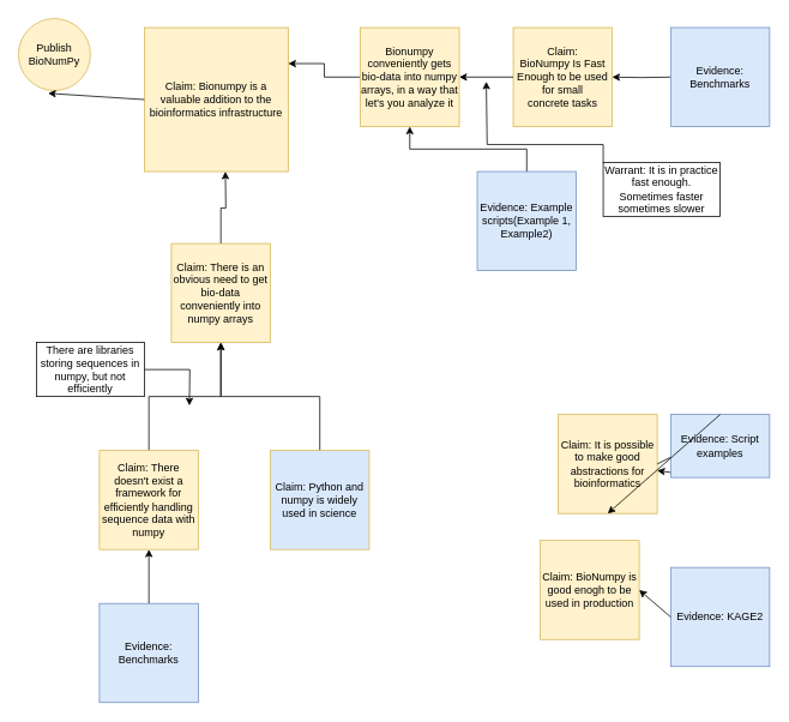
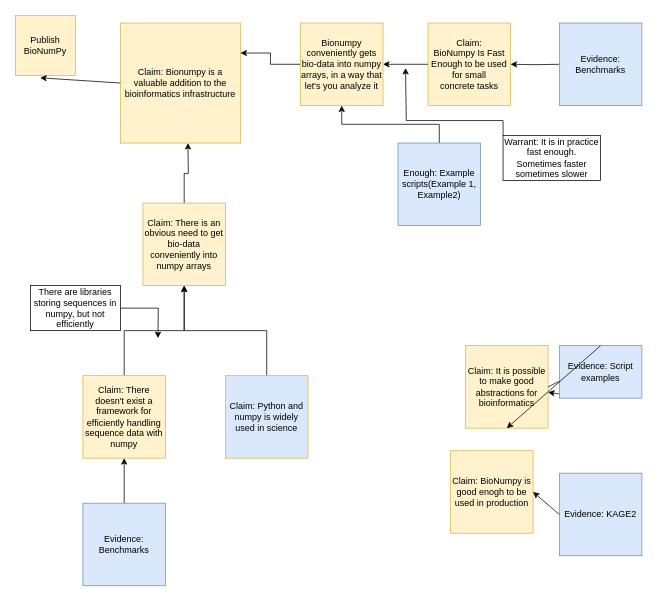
  <mxCell id="0" />
  <mxCell id="1" parent="0" />
- <mxCell id="2" value="Publish BioNumPy" style="ellipse;whiteSpace=wrap;html=1;aspect=fixed;fillColor=#fff2cc;strokeColor=#d6b656;" parent="1" vertex="1"><mxGeometry width="80" height="80" as="geometry" x="20" y="20" /></mxCell>
+ <mxCell id="2" value="Publish BioNumPy" style="whiteSpace=wrap;html=1;aspect=fixed;fillColor=#fff2cc;strokeColor=#d6b656;" parent="1" vertex="1"><mxGeometry width="80" height="80" as="geometry" x="20" y="20" /></mxCell>
  <mxCell id="3" value="Claim: Bionumpy is a valuable addition to the bioinformatics infrastructure" style="whiteSpace=wrap;html=1;aspect=fixed;fillColor=#fff2cc;strokeColor=#d6b656;" parent="1" vertex="1"><mxGeometry x="160" y="30" width="160" height="160" as="geometry" /></mxCell>
  <mxCell id="4" value="" style="endArrow=classic;html=1;rounded=0;entryX=0.413;entryY=1.038;entryDx=0;entryDy=0;entryPerimeter=0;exitX=0;exitY=0.5;exitDx=0;exitDy=0;" parent="1" source="3" target="2" edge="1"><mxGeometry width="50" height="50" relative="1" as="geometry"><mxPoint x="420" y="190" as="sourcePoint" /><mxPoint x="470" y="140" as="targetPoint" /></mxGeometry></mxCell>
  <mxCell id="5" value="Claim: &lt;br&gt;BioNumpy Is Fast Enough to be used for small concrete&amp;nbsp;tasks" style="whiteSpace=wrap;html=1;aspect=fixed;fillColor=#fff2cc;strokeColor=#d6b656;" parent="1" vertex="1"><mxGeometry x="570" y="30" width="110" height="110" as="geometry" /></mxCell>
  <mxCell id="6" value="Claim: BioNumpy is good enogh to be used in production" style="whiteSpace=wrap;html=1;aspect=fixed;fillColor=#fff2cc;strokeColor=#d6b656;" parent="1" vertex="1"><mxGeometry x="600" y="600" width="110" height="110" as="geometry" /></mxCell>
  <mxCell id="7" value="Evidence: KAGE2" style="whiteSpace=wrap;html=1;aspect=fixed;fillColor=#dae8fc;strokeColor=#6c8ebf;" parent="1" vertex="1"><mxGeometry x="745" y="630" width="110" height="110" as="geometry" /></mxCell>
  <mxCell id="8" style="edgeStyle=orthogonalEdgeStyle;rounded=0;orthogonalLoop=1;jettySize=auto;html=1;exitX=0;exitY=0.5;exitDx=0;exitDy=0;" parent="1" target="5" edge="1"><mxGeometry relative="1" as="geometry"><mxPoint x="745" y="85" as="sourcePoint" /></mxGeometry></mxCell>
  <mxCell id="9" value="Claim: It is possible to make good abstractions for bioinformatics" style="whiteSpace=wrap;html=1;aspect=fixed;fillColor=#fff2cc;strokeColor=#d6b656;" parent="1" vertex="1"><mxGeometry x="620" y="460" width="110" height="110" as="geometry" /></mxCell>
  <mxCell id="10" value="" style="endArrow=classic;html=1;rounded=0;entryX=1;entryY=0.5;entryDx=0;entryDy=0;exitX=0;exitY=0.5;exitDx=0;exitDy=0;" parent="1" source="7" target="6" edge="1"><mxGeometry width="50" height="50" relative="1" as="geometry"><mxPoint x="620" y="290" as="sourcePoint" /><mxPoint x="470" y="360" as="targetPoint" /></mxGeometry></mxCell>
  <mxCell id="11" value="" style="endArrow=classic;html=1;rounded=0;entryX=1;entryY=0.5;entryDx=0;entryDy=0;exitX=0;exitY=0.5;exitDx=0;exitDy=0;" parent="1" source="5" target="20" edge="1"><mxGeometry width="50" height="50" relative="1" as="geometry"><mxPoint x="400" y="120" as="sourcePoint" /><mxPoint x="450" y="70" as="targetPoint" /></mxGeometry></mxCell>
  <mxCell id="12" value="" style="endArrow=classic;html=1;rounded=0;exitX=1;exitY=0.5;exitDx=0;exitDy=0;" parent="1" source="9" target="9" edge="1"><mxGeometry width="50" height="50" relative="1" as="geometry"><mxPoint x="420" y="410" as="sourcePoint" /><mxPoint x="290" y="410" as="targetPoint" /></mxGeometry></mxCell>
  <mxCell id="13" value="Evidence: Script examples" style="whiteSpace=wrap;html=1;aspect=fixed;fillColor=#dae8fc;strokeColor=#6c8ebf;" parent="1" vertex="1"><mxGeometry x="745" y="460" width="110" height="70" as="geometry" /></mxCell>
  <mxCell id="14" value="" style="endArrow=classic;html=1;rounded=0;entryX=0.5;entryY=1;entryDx=0;entryDy=0;exitX=0.5;exitY=0;exitDx=0;exitDy=0;" parent="1" source="13" target="9" edge="1"><mxGeometry width="50" height="50" relative="1" as="geometry"><mxPoint x="160" y="530" as="sourcePoint" /><mxPoint x="210" y="480" as="targetPoint" /></mxGeometry></mxCell>
  <mxCell id="15" style="edgeStyle=orthogonalEdgeStyle;rounded=0;orthogonalLoop=1;jettySize=auto;html=1;exitX=0;exitY=0;exitDx=0;exitDy=0;" edge="1" parent="1" source="16"><mxGeometry relative="1" as="geometry"><mxPoint x="540" y="90" as="targetPoint" /><Array as="points"><mxPoint x="670" y="160" /><mxPoint x="541" y="160" /></Array></mxGeometry></mxCell>
  <mxCell id="16" value="Warrant: It is in practice fast enough. Sometimes faster sometimes slower" style="rounded=0;whiteSpace=wrap;html=1;" vertex="1" parent="1"><mxGeometry x="670" y="180" width="130" height="60" as="geometry" /></mxCell>
  <mxCell id="17" style="edgeStyle=orthogonalEdgeStyle;rounded=0;orthogonalLoop=1;jettySize=auto;html=1;exitX=0.5;exitY=0;exitDx=0;exitDy=0;" edge="1" parent="1" source="18"><mxGeometry relative="1" as="geometry"><mxPoint x="350" y="295" as="sourcePoint" /><mxPoint x="250" y="190" as="targetPoint" /></mxGeometry></mxCell>
  <mxCell id="18" value="Claim: There is an obvious need to get bio-data conveniently into numpy arrays" style="whiteSpace=wrap;html=1;aspect=fixed;fillColor=#fff2cc;strokeColor=#d6b656;" vertex="1" parent="1"><mxGeometry x="190" y="270" width="110" height="110" as="geometry" /></mxCell>
  <mxCell id="19" style="edgeStyle=orthogonalEdgeStyle;rounded=0;orthogonalLoop=1;jettySize=auto;html=1;exitX=0;exitY=0.5;exitDx=0;exitDy=0;entryX=1;entryY=0.25;entryDx=0;entryDy=0;" edge="1" parent="1" source="20" target="3"><mxGeometry relative="1" as="geometry" /></mxCell>
  <mxCell id="20" value="Bionumpy conveniently gets bio-data into numpy arrays, in a way that let's you analyze it" style="whiteSpace=wrap;html=1;aspect=fixed;fillColor=#fff2cc;strokeColor=#d6b656;" vertex="1" parent="1"><mxGeometry x="400" y="30" width="110" height="110" as="geometry" /></mxCell>
  <mxCell id="21" style="edgeStyle=orthogonalEdgeStyle;rounded=0;orthogonalLoop=1;jettySize=auto;html=1;exitX=0.5;exitY=0;exitDx=0;exitDy=0;entryX=0.5;entryY=1;entryDx=0;entryDy=0;" edge="1" parent="1" source="22" target="20"><mxGeometry relative="1" as="geometry" /></mxCell>
- <mxCell id="22" value="Evidence: Example scripts(Example 1, Example2)" style="whiteSpace=wrap;html=1;aspect=fixed;fillColor=#dae8fc;strokeColor=#6c8ebf;" vertex="1" parent="1"><mxGeometry x="530" y="190" width="110" height="110" as="geometry" /></mxCell>
+ <mxCell id="22" value="Enough: Example scripts(Example 1, Example2)" style="whiteSpace=wrap;html=1;aspect=fixed;fillColor=#dae8fc;strokeColor=#6c8ebf;" vertex="1" parent="1"><mxGeometry x="530" y="190" width="110" height="110" as="geometry" /></mxCell>
  <mxCell id="23" style="edgeStyle=orthogonalEdgeStyle;rounded=0;orthogonalLoop=1;jettySize=auto;html=1;exitX=0.5;exitY=0;exitDx=0;exitDy=0;entryX=0.5;entryY=1;entryDx=0;entryDy=0;" edge="1" parent="1" source="24" target="18"><mxGeometry relative="1" as="geometry" /></mxCell>
  <mxCell id="24" value="Claim: There doesn't exist a framework for efficiently handling sequence data with numpy&lt;br&gt;" style="whiteSpace=wrap;html=1;aspect=fixed;fillColor=#fff2cc;strokeColor=#d6b656;" vertex="1" parent="1"><mxGeometry x="110" y="500" width="110" height="110" as="geometry" /></mxCell>
  <mxCell id="25" style="edgeStyle=orthogonalEdgeStyle;rounded=0;orthogonalLoop=1;jettySize=auto;html=1;exitX=1;exitY=0.5;exitDx=0;exitDy=0;" edge="1" parent="1" source="26"><mxGeometry relative="1" as="geometry"><mxPoint x="210" y="450" as="targetPoint" /></mxGeometry></mxCell>
  <mxCell id="26" value="There are libraries storing sequences in numpy, but not efficiently" style="rounded=0;whiteSpace=wrap;html=1;" vertex="1" parent="1"><mxGeometry x="40" y="380" width="120" height="60" as="geometry" /></mxCell>
  <mxCell id="27" style="edgeStyle=orthogonalEdgeStyle;rounded=0;orthogonalLoop=1;jettySize=auto;html=1;exitX=0.5;exitY=0;exitDx=0;exitDy=0;entryX=0.5;entryY=1;entryDx=0;entryDy=0;" edge="1" parent="1" source="28" target="18"><mxGeometry relative="1" as="geometry" /></mxCell>
  <mxCell id="28" value="Claim: Python and numpy is widely used in science" style="whiteSpace=wrap;html=1;aspect=fixed;fillColor=#dae8fc;strokeColor=#d6b656;" vertex="1" parent="1"><mxGeometry x="300" y="500" width="110" height="110" as="geometry" /></mxCell>
  <mxCell id="29" value="Evidence: Benchmarks" style="whiteSpace=wrap;html=1;aspect=fixed;fillColor=#dae8fc;strokeColor=#6c8ebf;" vertex="1" parent="1"><mxGeometry x="745" y="30" width="110" height="110" as="geometry" /></mxCell>
  <mxCell id="30" style="edgeStyle=orthogonalEdgeStyle;rounded=0;orthogonalLoop=1;jettySize=auto;html=1;exitX=0.5;exitY=0;exitDx=0;exitDy=0;entryX=0.5;entryY=1;entryDx=0;entryDy=0;" edge="1" parent="1" source="31" target="24"><mxGeometry relative="1" as="geometry" /></mxCell>
  <mxCell id="31" value="Evidence: Benchmarks" style="whiteSpace=wrap;html=1;aspect=fixed;fillColor=#dae8fc;strokeColor=#6c8ebf;" vertex="1" parent="1"><mxGeometry x="110" y="670" width="110" height="110" as="geometry" /></mxCell>
